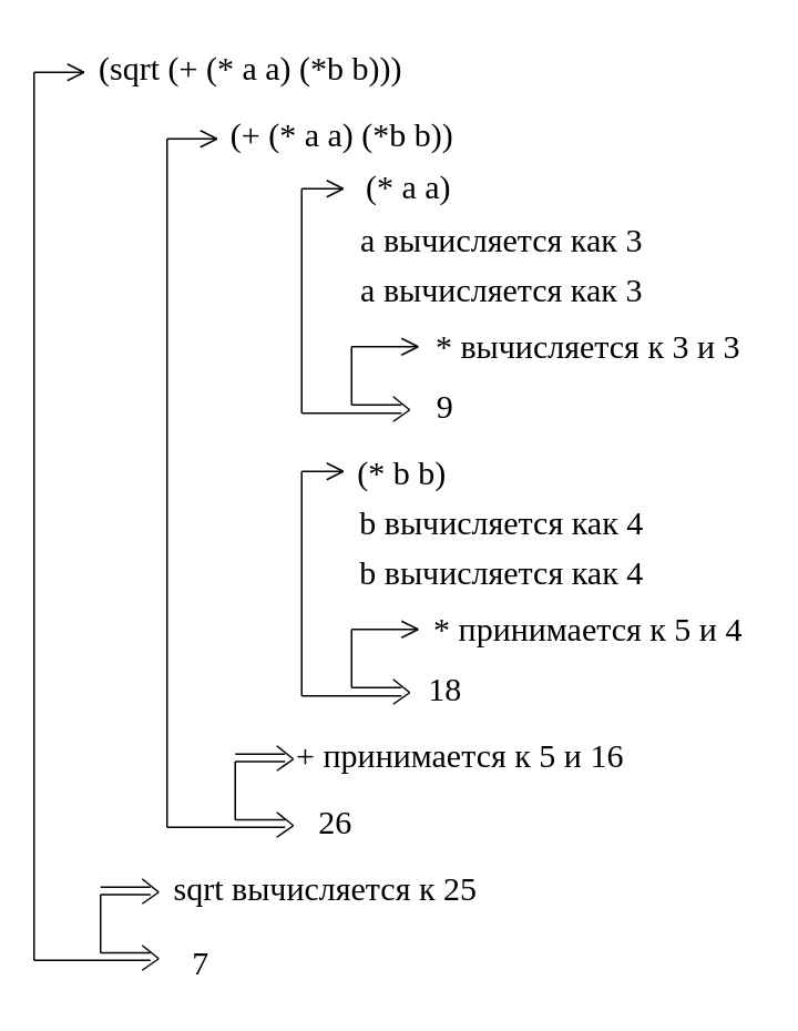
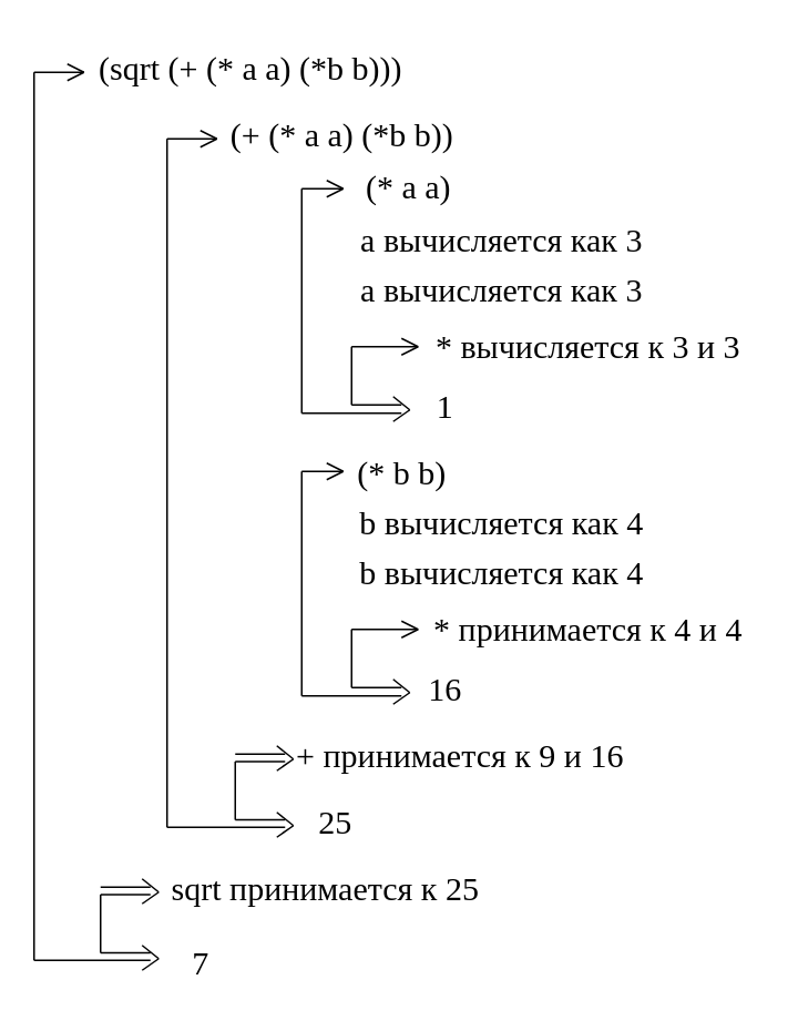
  <mxCell id="0" />
  <mxCell id="1" parent="0" />
  <mxCell id="2" value="" style="endArrow=none;html=1;rounded=0;fontFamily=Times New Roman;fontSize=20;" edge="1" parent="1"><mxGeometry width="50" height="50" relative="1" as="geometry"><mxPoint x="50" y="43" as="sourcePoint" /><mxPoint x="40" y="48" as="targetPoint" /></mxGeometry></mxCell>
  <mxCell id="3" value="" style="endArrow=none;html=1;rounded=0;" edge="1" parent="1"><mxGeometry width="50" height="50" relative="1" as="geometry"><mxPoint x="20" y="577" as="sourcePoint" /><mxPoint x="20" y="43" as="targetPoint" /></mxGeometry></mxCell>
  <mxCell id="4" value="&lt;font face=&quot;Times New Roman&quot; style=&quot;font-size: 20px;&quot;&gt;(sqrt (+ (* a a) (*b b)))&lt;/font&gt;" style="text;html=1;align=center;verticalAlign=middle;resizable=0;points=[];autosize=1;strokeColor=none;fillColor=none;" vertex="1" parent="1"><mxGeometry x="45" y="20" width="210" height="40" as="geometry" /></mxCell>
  <mxCell id="5" value="a вычисляется как 3" style="text;html=1;align=center;verticalAlign=middle;resizable=0;points=[];autosize=1;strokeColor=none;fillColor=none;fontSize=20;fontFamily=Times New Roman;" vertex="1" parent="1"><mxGeometry x="206" y="123" width="190" height="40" as="geometry" /></mxCell>
- <mxCell id="6" value="9" style="text;html=1;align=center;verticalAlign=middle;resizable=0;points=[];autosize=1;strokeColor=none;fillColor=none;fontSize=20;fontFamily=Times New Roman;" vertex="1" parent="1"><mxGeometry x="252" y="223" width="30" height="40" as="geometry" /></mxCell>
+ <mxCell id="6" value="1" style="text;html=1;align=center;verticalAlign=middle;resizable=0;points=[];autosize=1;strokeColor=none;fillColor=none;fontSize=20;fontFamily=Times New Roman;" vertex="1" parent="1"><mxGeometry x="252" y="223" width="30" height="40" as="geometry" /></mxCell>
  <mxCell id="7" value="(* a a)" style="text;html=1;align=center;verticalAlign=middle;resizable=0;points=[];autosize=1;strokeColor=none;fillColor=none;fontSize=20;fontFamily=Times New Roman;" vertex="1" parent="1"><mxGeometry x="210" y="91" width="70" height="40" as="geometry" /></mxCell>
  <mxCell id="8" value="* вычисляется к 3 и 3" style="text;html=1;align=center;verticalAlign=middle;resizable=0;points=[];autosize=1;strokeColor=none;fillColor=none;fontSize=20;fontFamily=Times New Roman;" vertex="1" parent="1"><mxGeometry x="248" y="187" width="210" height="40" as="geometry" /></mxCell>
  <mxCell id="9" value="" style="endArrow=none;html=1;rounded=0;fontFamily=Times New Roman;fontSize=20;" edge="1" parent="1"><mxGeometry width="50" height="50" relative="1" as="geometry"><mxPoint x="181" y="248" as="sourcePoint" /><mxPoint x="181" y="113" as="targetPoint" /></mxGeometry></mxCell>
  <mxCell id="10" value="" style="endArrow=none;html=1;rounded=0;fontFamily=Times New Roman;fontSize=20;" edge="1" parent="1"><mxGeometry width="50" height="50" relative="1" as="geometry"><mxPoint x="211" y="243" as="sourcePoint" /><mxPoint x="211" y="208" as="targetPoint" /></mxGeometry></mxCell>
  <mxCell id="11" value="" style="endArrow=none;html=1;rounded=0;fontFamily=Times New Roman;fontSize=20;" edge="1" parent="1"><mxGeometry width="50" height="50" relative="1" as="geometry"><mxPoint x="211" y="243" as="sourcePoint" /><mxPoint x="241" y="243" as="targetPoint" /></mxGeometry></mxCell>
  <mxCell id="12" value="" style="endArrow=none;html=1;rounded=0;fontFamily=Times New Roman;fontSize=20;" edge="1" parent="1"><mxGeometry width="50" height="50" relative="1" as="geometry"><mxPoint x="181" y="248" as="sourcePoint" /><mxPoint x="241" y="248" as="targetPoint" /></mxGeometry></mxCell>
  <mxCell id="13" value="" style="endArrow=none;html=1;rounded=0;fontFamily=Times New Roman;fontSize=20;" edge="1" parent="1"><mxGeometry width="50" height="50" relative="1" as="geometry"><mxPoint x="20" y="43" as="sourcePoint" /><mxPoint x="50" y="43" as="targetPoint" /></mxGeometry></mxCell>
  <mxCell id="14" value="" style="endArrow=none;html=1;rounded=0;fontFamily=Times New Roman;fontSize=20;" edge="1" parent="1"><mxGeometry width="50" height="50" relative="1" as="geometry"><mxPoint x="40" y="38" as="sourcePoint" /><mxPoint x="50" y="43" as="targetPoint" /></mxGeometry></mxCell>
  <mxCell id="15" value="" style="endArrow=none;html=1;rounded=0;fontFamily=Times New Roman;fontSize=20;" edge="1" parent="1"><mxGeometry width="50" height="50" relative="1" as="geometry"><mxPoint x="206" y="113" as="sourcePoint" /><mxPoint x="196" y="118" as="targetPoint" /></mxGeometry></mxCell>
  <mxCell id="16" value="" style="endArrow=none;html=1;rounded=0;fontFamily=Times New Roman;fontSize=20;" edge="1" parent="1"><mxGeometry width="50" height="50" relative="1" as="geometry"><mxPoint x="196" y="108" as="sourcePoint" /><mxPoint x="206" y="113" as="targetPoint" /></mxGeometry></mxCell>
  <mxCell id="17" value="" style="endArrow=none;html=1;rounded=0;fontFamily=Times New Roman;fontSize=20;" edge="1" parent="1"><mxGeometry width="50" height="50" relative="1" as="geometry"><mxPoint x="181" y="113" as="sourcePoint" /><mxPoint x="205" y="113" as="targetPoint" /></mxGeometry></mxCell>
  <mxCell id="18" value="" style="endArrow=none;html=1;rounded=0;fontFamily=Times New Roman;fontSize=20;" edge="1" parent="1"><mxGeometry width="50" height="50" relative="1" as="geometry"><mxPoint x="251" y="208" as="sourcePoint" /><mxPoint x="241" y="213" as="targetPoint" /></mxGeometry></mxCell>
  <mxCell id="19" value="" style="endArrow=none;html=1;rounded=0;fontFamily=Times New Roman;fontSize=20;" edge="1" parent="1"><mxGeometry width="50" height="50" relative="1" as="geometry"><mxPoint x="241" y="203" as="sourcePoint" /><mxPoint x="251" y="208" as="targetPoint" /></mxGeometry></mxCell>
  <mxCell id="20" value="" style="endArrow=none;html=1;rounded=0;fontFamily=Times New Roman;fontSize=20;" edge="1" parent="1"><mxGeometry width="50" height="50" relative="1" as="geometry"><mxPoint x="211" y="208" as="sourcePoint" /><mxPoint x="251" y="208" as="targetPoint" /></mxGeometry></mxCell>
  <mxCell id="21" value="" style="endArrow=none;html=1;rounded=0;fontFamily=Times New Roman;fontSize=20;" edge="1" parent="1"><mxGeometry width="50" height="50" relative="1" as="geometry"><mxPoint x="246" y="246" as="sourcePoint" /><mxPoint x="236" y="253" as="targetPoint" /></mxGeometry></mxCell>
  <mxCell id="22" value="" style="endArrow=none;html=1;rounded=0;fontFamily=Times New Roman;fontSize=20;" edge="1" parent="1"><mxGeometry width="50" height="50" relative="1" as="geometry"><mxPoint x="236" y="238" as="sourcePoint" /><mxPoint x="246" y="246" as="targetPoint" /></mxGeometry></mxCell>
  <mxCell id="23" value="(+ (* a a) (*b b))" style="text;html=1;align=center;verticalAlign=middle;resizable=0;points=[];autosize=1;strokeColor=none;fillColor=none;fontSize=20;fontFamily=Times New Roman;" vertex="1" parent="1"><mxGeometry x="125" y="60" width="160" height="40" as="geometry" /></mxCell>
  <mxCell id="24" value="" style="endArrow=none;html=1;rounded=0;fontFamily=Times New Roman;fontSize=20;" edge="1" parent="1"><mxGeometry width="50" height="50" relative="1" as="geometry"><mxPoint x="60" y="533" as="sourcePoint" /><mxPoint x="90" y="533" as="targetPoint" /></mxGeometry></mxCell>
  <mxCell id="25" value="" style="endArrow=none;html=1;rounded=0;fontFamily=Times New Roman;fontSize=20;" edge="1" parent="1"><mxGeometry width="50" height="50" relative="1" as="geometry"><mxPoint x="60" y="537.5" as="sourcePoint" /><mxPoint x="90" y="537.5" as="targetPoint" /></mxGeometry></mxCell>
  <mxCell id="26" value="" style="endArrow=none;html=1;rounded=0;fontFamily=Times New Roman;fontSize=20;" edge="1" parent="1"><mxGeometry width="50" height="50" relative="1" as="geometry"><mxPoint x="95" y="536" as="sourcePoint" /><mxPoint x="85" y="543" as="targetPoint" /></mxGeometry></mxCell>
  <mxCell id="27" value="" style="endArrow=none;html=1;rounded=0;fontFamily=Times New Roman;fontSize=20;" edge="1" parent="1"><mxGeometry width="50" height="50" relative="1" as="geometry"><mxPoint x="85" y="528" as="sourcePoint" /><mxPoint x="95" y="536" as="targetPoint" /></mxGeometry></mxCell>
  <mxCell id="28" value="" style="endArrow=none;html=1;rounded=0;fontFamily=Times New Roman;fontSize=20;" edge="1" parent="1"><mxGeometry width="50" height="50" relative="1" as="geometry"><mxPoint x="60" y="572.5" as="sourcePoint" /><mxPoint x="60" y="537.5" as="targetPoint" /></mxGeometry></mxCell>
  <mxCell id="29" value="" style="endArrow=none;html=1;rounded=0;fontFamily=Times New Roman;fontSize=20;" edge="1" parent="1"><mxGeometry width="50" height="50" relative="1" as="geometry"><mxPoint x="60" y="572.5" as="sourcePoint" /><mxPoint x="90" y="572.5" as="targetPoint" /></mxGeometry></mxCell>
  <mxCell id="30" value="" style="endArrow=none;html=1;rounded=0;fontFamily=Times New Roman;fontSize=20;" edge="1" parent="1"><mxGeometry width="50" height="50" relative="1" as="geometry"><mxPoint x="95" y="576" as="sourcePoint" /><mxPoint x="85" y="583" as="targetPoint" /></mxGeometry></mxCell>
  <mxCell id="31" value="" style="endArrow=none;html=1;rounded=0;fontFamily=Times New Roman;fontSize=20;" edge="1" parent="1"><mxGeometry width="50" height="50" relative="1" as="geometry"><mxPoint x="85" y="568" as="sourcePoint" /><mxPoint x="95" y="576" as="targetPoint" /></mxGeometry></mxCell>
  <mxCell id="32" value="" style="endArrow=none;html=1;rounded=0;fontFamily=Times New Roman;fontSize=20;" edge="1" parent="1"><mxGeometry width="50" height="50" relative="1" as="geometry"><mxPoint x="20" y="577" as="sourcePoint" /><mxPoint x="90" y="577" as="targetPoint" /></mxGeometry></mxCell>
  <mxCell id="33" value="7" style="text;html=1;align=center;verticalAlign=middle;resizable=0;points=[];autosize=1;strokeColor=none;fillColor=none;fontSize=20;fontFamily=Times New Roman;" vertex="1" parent="1"><mxGeometry x="105" y="558" width="30" height="40" as="geometry" /></mxCell>
- <mxCell id="34" value="sqrt вычисляется к 25" style="text;html=1;align=center;verticalAlign=middle;resizable=0;points=[];autosize=1;strokeColor=none;fillColor=none;fontSize=20;fontFamily=Times New Roman;" vertex="1" parent="1"><mxGeometry x="90" y="513" width="210" height="40" as="geometry" /></mxCell>
+ <mxCell id="34" value="sqrt принимается к 25" style="text;html=1;align=center;verticalAlign=middle;resizable=0;points=[];autosize=1;strokeColor=none;fillColor=none;fontSize=20;fontFamily=Times New Roman;" vertex="1" parent="1"><mxGeometry x="90" y="513" width="210" height="40" as="geometry" /></mxCell>
  <mxCell id="35" value="" style="endArrow=none;html=1;rounded=0;" edge="1" parent="1"><mxGeometry width="50" height="50" relative="1" as="geometry"><mxPoint x="100" y="497" as="sourcePoint" /><mxPoint x="100" y="83" as="targetPoint" /></mxGeometry></mxCell>
  <mxCell id="36" value="" style="endArrow=none;html=1;rounded=0;fontFamily=Times New Roman;fontSize=20;" edge="1" parent="1"><mxGeometry width="50" height="50" relative="1" as="geometry"><mxPoint x="130" y="83" as="sourcePoint" /><mxPoint x="120" y="88" as="targetPoint" /></mxGeometry></mxCell>
  <mxCell id="37" value="" style="endArrow=none;html=1;rounded=0;fontFamily=Times New Roman;fontSize=20;" edge="1" parent="1"><mxGeometry width="50" height="50" relative="1" as="geometry"><mxPoint x="100" y="83" as="sourcePoint" /><mxPoint x="130" y="83" as="targetPoint" /></mxGeometry></mxCell>
  <mxCell id="38" value="" style="endArrow=none;html=1;rounded=0;fontFamily=Times New Roman;fontSize=20;" edge="1" parent="1"><mxGeometry width="50" height="50" relative="1" as="geometry"><mxPoint x="120" y="78" as="sourcePoint" /><mxPoint x="130" y="83" as="targetPoint" /></mxGeometry></mxCell>
  <mxCell id="39" value="a вычисляется как 3" style="text;html=1;align=center;verticalAlign=middle;resizable=0;points=[];autosize=1;strokeColor=none;fillColor=none;fontSize=20;fontFamily=Times New Roman;" vertex="1" parent="1"><mxGeometry x="206" y="153" width="190" height="40" as="geometry" /></mxCell>
  <mxCell id="40" value="b вычисляется как 4" style="text;html=1;align=center;verticalAlign=middle;resizable=0;points=[];autosize=1;strokeColor=none;fillColor=none;fontSize=20;fontFamily=Times New Roman;" vertex="1" parent="1"><mxGeometry x="206" y="293" width="190" height="40" as="geometry" /></mxCell>
- <mxCell id="41" value="18" style="text;html=1;align=center;verticalAlign=middle;resizable=0;points=[];autosize=1;strokeColor=none;fillColor=none;fontSize=20;fontFamily=Times New Roman;" vertex="1" parent="1"><mxGeometry x="247" y="393" width="40" height="40" as="geometry" /></mxCell>
+ <mxCell id="41" value="16" style="text;html=1;align=center;verticalAlign=middle;resizable=0;points=[];autosize=1;strokeColor=none;fillColor=none;fontSize=20;fontFamily=Times New Roman;" vertex="1" parent="1"><mxGeometry x="247" y="393" width="40" height="40" as="geometry" /></mxCell>
  <mxCell id="42" value="(* b b)" style="text;html=1;align=center;verticalAlign=middle;resizable=0;points=[];autosize=1;strokeColor=none;fillColor=none;fontSize=20;fontFamily=Times New Roman;" vertex="1" parent="1"><mxGeometry x="201" y="263" width="80" height="40" as="geometry" /></mxCell>
- <mxCell id="43" value="* принимается к 5 и 4" style="text;html=1;align=center;verticalAlign=middle;resizable=0;points=[];autosize=1;strokeColor=none;fillColor=none;fontSize=20;fontFamily=Times New Roman;" vertex="1" parent="1"><mxGeometry x="248" y="357" width="210" height="40" as="geometry" /></mxCell>
+ <mxCell id="43" value="* принимается к 4 и 4" style="text;html=1;align=center;verticalAlign=middle;resizable=0;points=[];autosize=1;strokeColor=none;fillColor=none;fontSize=20;fontFamily=Times New Roman;" vertex="1" parent="1"><mxGeometry x="248" y="357" width="210" height="40" as="geometry" /></mxCell>
  <mxCell id="44" value="" style="endArrow=none;html=1;rounded=0;fontFamily=Times New Roman;fontSize=20;" edge="1" parent="1"><mxGeometry width="50" height="50" relative="1" as="geometry"><mxPoint x="181" y="418" as="sourcePoint" /><mxPoint x="181" y="283" as="targetPoint" /></mxGeometry></mxCell>
  <mxCell id="45" value="" style="endArrow=none;html=1;rounded=0;fontFamily=Times New Roman;fontSize=20;" edge="1" parent="1"><mxGeometry width="50" height="50" relative="1" as="geometry"><mxPoint x="211" y="413" as="sourcePoint" /><mxPoint x="211" y="378" as="targetPoint" /></mxGeometry></mxCell>
  <mxCell id="46" value="" style="endArrow=none;html=1;rounded=0;fontFamily=Times New Roman;fontSize=20;" edge="1" parent="1"><mxGeometry width="50" height="50" relative="1" as="geometry"><mxPoint x="211" y="413" as="sourcePoint" /><mxPoint x="241" y="413" as="targetPoint" /></mxGeometry></mxCell>
  <mxCell id="47" value="" style="endArrow=none;html=1;rounded=0;fontFamily=Times New Roman;fontSize=20;" edge="1" parent="1"><mxGeometry width="50" height="50" relative="1" as="geometry"><mxPoint x="181" y="418" as="sourcePoint" /><mxPoint x="241" y="418" as="targetPoint" /></mxGeometry></mxCell>
  <mxCell id="48" value="" style="endArrow=none;html=1;rounded=0;fontFamily=Times New Roman;fontSize=20;" edge="1" parent="1"><mxGeometry width="50" height="50" relative="1" as="geometry"><mxPoint x="206" y="283" as="sourcePoint" /><mxPoint x="196" y="288" as="targetPoint" /></mxGeometry></mxCell>
  <mxCell id="49" value="" style="endArrow=none;html=1;rounded=0;fontFamily=Times New Roman;fontSize=20;" edge="1" parent="1"><mxGeometry width="50" height="50" relative="1" as="geometry"><mxPoint x="196" y="278" as="sourcePoint" /><mxPoint x="206" y="283" as="targetPoint" /></mxGeometry></mxCell>
  <mxCell id="50" value="" style="endArrow=none;html=1;rounded=0;fontFamily=Times New Roman;fontSize=20;" edge="1" parent="1"><mxGeometry width="50" height="50" relative="1" as="geometry"><mxPoint x="181" y="283" as="sourcePoint" /><mxPoint x="205" y="283" as="targetPoint" /></mxGeometry></mxCell>
  <mxCell id="51" value="" style="endArrow=none;html=1;rounded=0;fontFamily=Times New Roman;fontSize=20;" edge="1" parent="1"><mxGeometry width="50" height="50" relative="1" as="geometry"><mxPoint x="251" y="378" as="sourcePoint" /><mxPoint x="241" y="383" as="targetPoint" /></mxGeometry></mxCell>
  <mxCell id="52" value="" style="endArrow=none;html=1;rounded=0;fontFamily=Times New Roman;fontSize=20;" edge="1" parent="1"><mxGeometry width="50" height="50" relative="1" as="geometry"><mxPoint x="241" y="373" as="sourcePoint" /><mxPoint x="251" y="378" as="targetPoint" /></mxGeometry></mxCell>
  <mxCell id="53" value="" style="endArrow=none;html=1;rounded=0;fontFamily=Times New Roman;fontSize=20;" edge="1" parent="1"><mxGeometry width="50" height="50" relative="1" as="geometry"><mxPoint x="211" y="378" as="sourcePoint" /><mxPoint x="251" y="378" as="targetPoint" /></mxGeometry></mxCell>
  <mxCell id="54" value="" style="endArrow=none;html=1;rounded=0;fontFamily=Times New Roman;fontSize=20;" edge="1" parent="1"><mxGeometry width="50" height="50" relative="1" as="geometry"><mxPoint x="246" y="416" as="sourcePoint" /><mxPoint x="236" y="423" as="targetPoint" /></mxGeometry></mxCell>
  <mxCell id="55" value="" style="endArrow=none;html=1;rounded=0;fontFamily=Times New Roman;fontSize=20;" edge="1" parent="1"><mxGeometry width="50" height="50" relative="1" as="geometry"><mxPoint x="236" y="408" as="sourcePoint" /><mxPoint x="246" y="416" as="targetPoint" /></mxGeometry></mxCell>
  <mxCell id="56" value="b вычисляется как 4" style="text;html=1;align=center;verticalAlign=middle;resizable=0;points=[];autosize=1;strokeColor=none;fillColor=none;fontSize=20;fontFamily=Times New Roman;" vertex="1" parent="1"><mxGeometry x="206" y="323" width="190" height="40" as="geometry" /></mxCell>
  <mxCell id="57" value="" style="endArrow=none;html=1;rounded=0;fontFamily=Times New Roman;fontSize=20;" edge="1" parent="1"><mxGeometry width="50" height="50" relative="1" as="geometry"><mxPoint x="141" y="453" as="sourcePoint" /><mxPoint x="171" y="453" as="targetPoint" /></mxGeometry></mxCell>
  <mxCell id="58" value="" style="endArrow=none;html=1;rounded=0;fontFamily=Times New Roman;fontSize=20;" edge="1" parent="1"><mxGeometry width="50" height="50" relative="1" as="geometry"><mxPoint x="141" y="457.5" as="sourcePoint" /><mxPoint x="171" y="457.5" as="targetPoint" /></mxGeometry></mxCell>
  <mxCell id="59" value="" style="endArrow=none;html=1;rounded=0;fontFamily=Times New Roman;fontSize=20;" edge="1" parent="1"><mxGeometry width="50" height="50" relative="1" as="geometry"><mxPoint x="176" y="456" as="sourcePoint" /><mxPoint x="166" y="463" as="targetPoint" /></mxGeometry></mxCell>
  <mxCell id="60" value="" style="endArrow=none;html=1;rounded=0;fontFamily=Times New Roman;fontSize=20;" edge="1" parent="1"><mxGeometry width="50" height="50" relative="1" as="geometry"><mxPoint x="166" y="448" as="sourcePoint" /><mxPoint x="176" y="456" as="targetPoint" /></mxGeometry></mxCell>
  <mxCell id="61" value="" style="endArrow=none;html=1;rounded=0;fontFamily=Times New Roman;fontSize=20;" edge="1" parent="1"><mxGeometry width="50" height="50" relative="1" as="geometry"><mxPoint x="141" y="492.5" as="sourcePoint" /><mxPoint x="141" y="457.5" as="targetPoint" /></mxGeometry></mxCell>
  <mxCell id="62" value="" style="endArrow=none;html=1;rounded=0;fontFamily=Times New Roman;fontSize=20;" edge="1" parent="1"><mxGeometry width="50" height="50" relative="1" as="geometry"><mxPoint x="141" y="492.5" as="sourcePoint" /><mxPoint x="171" y="492.5" as="targetPoint" /></mxGeometry></mxCell>
  <mxCell id="63" value="" style="endArrow=none;html=1;rounded=0;fontFamily=Times New Roman;fontSize=20;" edge="1" parent="1"><mxGeometry width="50" height="50" relative="1" as="geometry"><mxPoint x="176" y="496" as="sourcePoint" /><mxPoint x="166" y="503" as="targetPoint" /></mxGeometry></mxCell>
  <mxCell id="64" value="" style="endArrow=none;html=1;rounded=0;fontFamily=Times New Roman;fontSize=20;" edge="1" parent="1"><mxGeometry width="50" height="50" relative="1" as="geometry"><mxPoint x="166" y="488" as="sourcePoint" /><mxPoint x="176" y="496" as="targetPoint" /></mxGeometry></mxCell>
  <mxCell id="65" value="" style="endArrow=none;html=1;rounded=0;fontFamily=Times New Roman;fontSize=20;" edge="1" parent="1"><mxGeometry width="50" height="50" relative="1" as="geometry"><mxPoint x="100" y="497" as="sourcePoint" /><mxPoint x="171" y="497" as="targetPoint" /></mxGeometry></mxCell>
- <mxCell id="66" value="26" style="text;html=1;align=center;verticalAlign=middle;resizable=0;points=[];autosize=1;strokeColor=none;fillColor=none;fontSize=20;fontFamily=Times New Roman;" vertex="1" parent="1"><mxGeometry x="181" y="473" width="40" height="40" as="geometry" /></mxCell>
- <mxCell id="67" value="+ принимается к 5 и 16" style="text;html=1;align=center;verticalAlign=middle;resizable=0;points=[];autosize=1;strokeColor=none;fillColor=none;fontSize=20;fontFamily=Times New Roman;" vertex="1" parent="1"><mxGeometry x="166" y="433" width="220" height="40" as="geometry" /></mxCell>
+ <mxCell id="66" value="25" style="text;html=1;align=center;verticalAlign=middle;resizable=0;points=[];autosize=1;strokeColor=none;fillColor=none;fontSize=20;fontFamily=Times New Roman;" vertex="1" parent="1"><mxGeometry x="181" y="473" width="40" height="40" as="geometry" /></mxCell>
+ <mxCell id="67" value="+ принимается к 9 и 16" style="text;html=1;align=center;verticalAlign=middle;resizable=0;points=[];autosize=1;strokeColor=none;fillColor=none;fontSize=20;fontFamily=Times New Roman;" vertex="1" parent="1"><mxGeometry x="166" y="433" width="220" height="40" as="geometry" /></mxCell>
